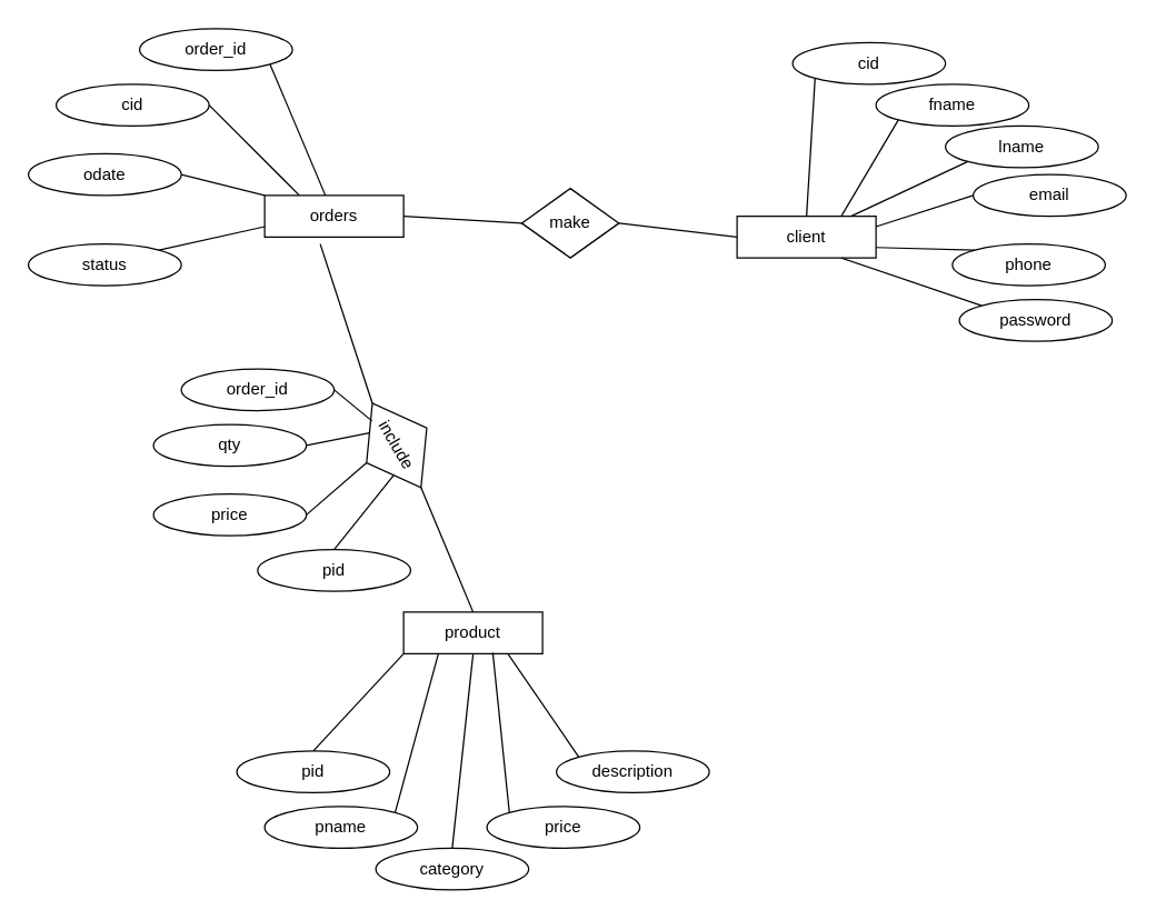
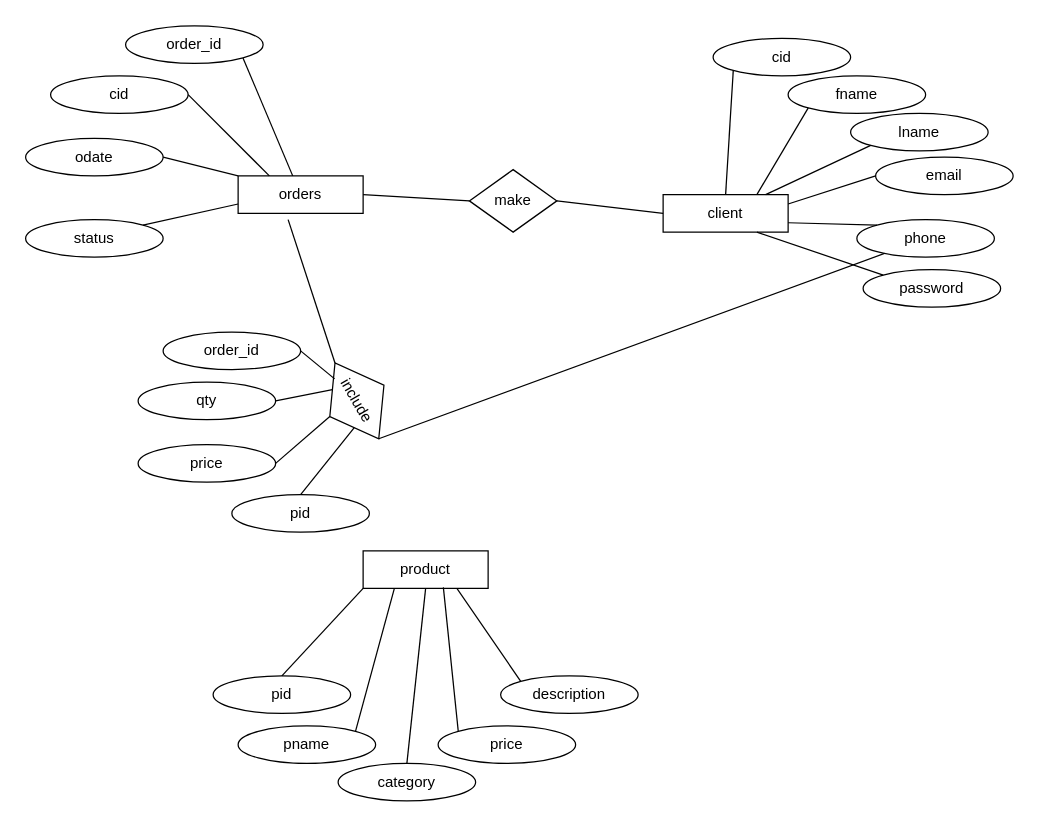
  <mxCell id="0" />
  <mxCell id="1" parent="0" />
  <mxCell id="2" value="client" style="whiteSpace=wrap;html=1;align=center;" parent="1" vertex="1"><mxGeometry x="530" y="155" width="100" height="30" as="geometry" /></mxCell>
  <mxCell id="3" value="product" style="whiteSpace=wrap;html=1;align=center;" parent="1" vertex="1"><mxGeometry x="290" y="440" width="100" height="30" as="geometry" /></mxCell>
  <mxCell id="4" value="orders" style="whiteSpace=wrap;html=1;align=center;" parent="1" vertex="1"><mxGeometry x="190" y="140" width="100" height="30" as="geometry" /></mxCell>
  <mxCell id="5" value="price" style="ellipse;whiteSpace=wrap;html=1;" parent="1" vertex="1"><mxGeometry x="350" y="580" width="110" height="30" as="geometry" /></mxCell>
  <mxCell id="6" value="category" style="ellipse;whiteSpace=wrap;html=1;" parent="1" vertex="1"><mxGeometry x="270" y="610" width="110" height="30" as="geometry" /></mxCell>
  <mxCell id="7" value="pname" style="ellipse;whiteSpace=wrap;html=1;" parent="1" vertex="1"><mxGeometry x="190" y="580" width="110" height="30" as="geometry" /></mxCell>
  <mxCell id="8" value="order_id" style="ellipse;whiteSpace=wrap;html=1;" parent="1" vertex="1"><mxGeometry x="100" y="20" width="110" height="30" as="geometry" /></mxCell>
  <mxCell id="9" value="description" style="ellipse;whiteSpace=wrap;html=1;" parent="1" vertex="1"><mxGeometry x="400" y="540" width="110" height="30" as="geometry" /></mxCell>
  <mxCell id="10" value="pid" style="ellipse;whiteSpace=wrap;html=1;" parent="1" vertex="1"><mxGeometry x="170" y="540" width="110" height="30" as="geometry" /></mxCell>
  <mxCell id="11" value="cid" style="ellipse;whiteSpace=wrap;html=1;" parent="1" vertex="1"><mxGeometry x="40" y="60" width="110" height="30" as="geometry" /></mxCell>
  <mxCell id="12" value="odate" style="ellipse;whiteSpace=wrap;html=1;" parent="1" vertex="1"><mxGeometry x="20" y="110" width="110" height="30" as="geometry" /></mxCell>
  <mxCell id="13" value="status" style="ellipse;whiteSpace=wrap;html=1;" parent="1" vertex="1"><mxGeometry x="20" y="175" width="110" height="30" as="geometry" /></mxCell>
  <mxCell id="14" value="cid" style="ellipse;whiteSpace=wrap;html=1;" parent="1" vertex="1"><mxGeometry x="570" y="30" width="110" height="30" as="geometry" /></mxCell>
  <mxCell id="15" value="fname" style="ellipse;whiteSpace=wrap;html=1;" parent="1" vertex="1"><mxGeometry x="630" y="60" width="110" height="30" as="geometry" /></mxCell>
  <mxCell id="16" value="email" style="ellipse;whiteSpace=wrap;html=1;" parent="1" vertex="1"><mxGeometry x="700" y="125" width="110" height="30" as="geometry" /></mxCell>
  <mxCell id="17" value="phone" style="ellipse;whiteSpace=wrap;html=1;" parent="1" vertex="1"><mxGeometry x="685" y="175" width="110" height="30" as="geometry" /></mxCell>
  <mxCell id="18" value="password" style="ellipse;whiteSpace=wrap;html=1;" parent="1" vertex="1"><mxGeometry x="690" y="215" width="110" height="30" as="geometry" /></mxCell>
  <mxCell id="19" value="" style="endArrow=none;html=1;entryX=1;entryY=1;entryDx=0;entryDy=0;" parent="1" source="4" target="8" edge="1"><mxGeometry width="50" height="50" relative="1" as="geometry"><mxPoint x="440" y="160" as="sourcePoint" /><mxPoint x="490" y="110" as="targetPoint" /></mxGeometry></mxCell>
  <mxCell id="20" value="" style="endArrow=none;html=1;entryX=1;entryY=0.5;entryDx=0;entryDy=0;exitX=0.25;exitY=0;exitDx=0;exitDy=0;" parent="1" source="4" target="11" edge="1"><mxGeometry width="50" height="50" relative="1" as="geometry"><mxPoint x="130" y="180" as="sourcePoint" /><mxPoint x="180" y="130" as="targetPoint" /></mxGeometry></mxCell>
  <mxCell id="21" value="" style="endArrow=none;html=1;entryX=1;entryY=0.5;entryDx=0;entryDy=0;exitX=0;exitY=0;exitDx=0;exitDy=0;" parent="1" source="4" target="12" edge="1"><mxGeometry width="50" height="50" relative="1" as="geometry"><mxPoint x="220" y="250" as="sourcePoint" /><mxPoint x="270" y="200" as="targetPoint" /></mxGeometry></mxCell>
  <mxCell id="22" value="" style="endArrow=none;html=1;exitX=1;exitY=0;exitDx=0;exitDy=0;entryX=0;entryY=0.75;entryDx=0;entryDy=0;" parent="1" source="13" target="4" edge="1"><mxGeometry width="50" height="50" relative="1" as="geometry"><mxPoint x="180" y="160" as="sourcePoint" /><mxPoint x="230" y="110" as="targetPoint" /></mxGeometry></mxCell>
  <mxCell id="23" value="" style="endArrow=none;html=1;entryX=0;entryY=1;entryDx=0;entryDy=0;exitX=0.5;exitY=0;exitDx=0;exitDy=0;" parent="1" source="2" target="14" edge="1"><mxGeometry width="50" height="50" relative="1" as="geometry"><mxPoint x="650" y="175" as="sourcePoint" /><mxPoint x="700" y="125" as="targetPoint" /></mxGeometry></mxCell>
  <mxCell id="24" value="" style="endArrow=none;html=1;entryX=0;entryY=1;entryDx=0;entryDy=0;exitX=0.75;exitY=0;exitDx=0;exitDy=0;" parent="1" source="2" target="15" edge="1"><mxGeometry width="50" height="50" relative="1" as="geometry"><mxPoint x="650" y="175" as="sourcePoint" /><mxPoint x="700" y="125" as="targetPoint" /></mxGeometry></mxCell>
  <mxCell id="25" value="" style="endArrow=none;html=1;entryX=0;entryY=0.5;entryDx=0;entryDy=0;exitX=1;exitY=0.25;exitDx=0;exitDy=0;" parent="1" source="2" target="16" edge="1"><mxGeometry width="50" height="50" relative="1" as="geometry"><mxPoint x="650" y="175" as="sourcePoint" /><mxPoint x="700" y="125" as="targetPoint" /></mxGeometry></mxCell>
  <mxCell id="26" value="" style="endArrow=none;html=1;entryX=0;entryY=0;entryDx=0;entryDy=0;exitX=1;exitY=0.75;exitDx=0;exitDy=0;" parent="1" source="2" target="17" edge="1"><mxGeometry width="50" height="50" relative="1" as="geometry"><mxPoint x="650" y="175" as="sourcePoint" /><mxPoint x="700" y="125" as="targetPoint" /></mxGeometry></mxCell>
  <mxCell id="27" value="" style="endArrow=none;html=1;entryX=0;entryY=0;entryDx=0;entryDy=0;exitX=0.75;exitY=1;exitDx=0;exitDy=0;" parent="1" source="2" target="18" edge="1"><mxGeometry width="50" height="50" relative="1" as="geometry"><mxPoint x="650" y="175" as="sourcePoint" /><mxPoint x="700" y="125" as="targetPoint" /></mxGeometry></mxCell>
  <mxCell id="28" value="" style="endArrow=none;html=1;entryX=0.75;entryY=1;entryDx=0;entryDy=0;exitX=0;exitY=0;exitDx=0;exitDy=0;" parent="1" source="9" target="3" edge="1"><mxGeometry width="50" height="50" relative="1" as="geometry"><mxPoint x="370" y="570" as="sourcePoint" /><mxPoint x="420" y="520" as="targetPoint" /></mxGeometry></mxCell>
  <mxCell id="29" value="" style="endArrow=none;html=1;exitX=0;exitY=0;exitDx=0;exitDy=0;entryX=0.642;entryY=0.972;entryDx=0;entryDy=0;entryPerimeter=0;" parent="1" source="5" target="3" edge="1"><mxGeometry width="50" height="50" relative="1" as="geometry"><mxPoint x="370" y="570" as="sourcePoint" /><mxPoint x="420" y="520" as="targetPoint" /></mxGeometry></mxCell>
  <mxCell id="30" value="" style="endArrow=none;html=1;entryX=0.5;entryY=1;entryDx=0;entryDy=0;exitX=0.5;exitY=0;exitDx=0;exitDy=0;" parent="1" source="6" target="3" edge="1"><mxGeometry width="50" height="50" relative="1" as="geometry"><mxPoint x="370" y="570" as="sourcePoint" /><mxPoint x="420" y="520" as="targetPoint" /></mxGeometry></mxCell>
  <mxCell id="31" value="" style="endArrow=none;html=1;entryX=0.25;entryY=1;entryDx=0;entryDy=0;exitX=1;exitY=0;exitDx=0;exitDy=0;" parent="1" source="7" target="3" edge="1"><mxGeometry width="50" height="50" relative="1" as="geometry"><mxPoint x="370" y="570" as="sourcePoint" /><mxPoint x="420" y="520" as="targetPoint" /></mxGeometry></mxCell>
  <mxCell id="32" value="" style="endArrow=none;html=1;entryX=0;entryY=1;entryDx=0;entryDy=0;exitX=0.5;exitY=0;exitDx=0;exitDy=0;" parent="1" source="10" target="3" edge="1"><mxGeometry width="50" height="50" relative="1" as="geometry"><mxPoint x="240" y="525" as="sourcePoint" /><mxPoint x="290" y="475" as="targetPoint" /></mxGeometry></mxCell>
  <mxCell id="33" value="make" style="rhombus;whiteSpace=wrap;html=1;" parent="1" vertex="1"><mxGeometry x="375" y="135" width="70" height="50" as="geometry" /></mxCell>
  <mxCell id="34" value="" style="endArrow=none;html=1;entryX=0;entryY=0.5;entryDx=0;entryDy=0;exitX=1;exitY=0.5;exitDx=0;exitDy=0;" parent="1" source="4" target="33" edge="1"><mxGeometry width="50" height="50" relative="1" as="geometry"><mxPoint x="170" y="175" as="sourcePoint" /><mxPoint x="220" y="125" as="targetPoint" /></mxGeometry></mxCell>
  <mxCell id="35" value="" style="endArrow=none;html=1;entryX=0;entryY=0.5;entryDx=0;entryDy=0;exitX=1;exitY=0.5;exitDx=0;exitDy=0;" parent="1" source="33" target="2" edge="1"><mxGeometry width="50" height="50" relative="1" as="geometry"><mxPoint x="430" y="175" as="sourcePoint" /><mxPoint x="480" y="125" as="targetPoint" /></mxGeometry></mxCell>
  <mxCell id="36" value="lname" style="ellipse;whiteSpace=wrap;html=1;" parent="1" vertex="1"><mxGeometry x="680" y="90" width="110" height="30" as="geometry" /></mxCell>
  <mxCell id="37" value="" style="endArrow=none;html=1;entryX=0;entryY=1;entryDx=0;entryDy=0;" parent="1" source="2" target="36" edge="1"><mxGeometry width="50" height="50" relative="1" as="geometry"><mxPoint x="450" y="335" as="sourcePoint" /><mxPoint x="500" y="285" as="targetPoint" /></mxGeometry></mxCell>
  <mxCell id="38" value="include" style="rhombus;whiteSpace=wrap;html=1;rotation=60;" parent="1" vertex="1"><mxGeometry x="250" y="295" width="70" height="50" as="geometry" /></mxCell>
  <mxCell id="39" value="" style="endArrow=none;html=1;exitX=0.4;exitY=1.167;exitDx=0;exitDy=0;exitPerimeter=0;entryX=0;entryY=0.5;entryDx=0;entryDy=0;" parent="1" source="4" target="38" edge="1"><mxGeometry width="50" height="50" relative="1" as="geometry"><mxPoint x="430" y="395" as="sourcePoint" /><mxPoint x="480" y="345" as="targetPoint" /></mxGeometry></mxCell>
- <mxCell id="40" value="" style="endArrow=none;html=1;exitX=1;exitY=0.5;exitDx=0;exitDy=0;entryX=0.5;entryY=0;entryDx=0;entryDy=0;" parent="1" source="38" target="3" edge="1"><mxGeometry width="50" height="50" relative="1" as="geometry"><mxPoint x="430" y="395" as="sourcePoint" /><mxPoint x="480" y="345" as="targetPoint" /></mxGeometry></mxCell>
+ <mxCell id="40" value="" style="endArrow=none;html=1;exitX=1;exitY=0.5;exitDx=0;exitDy=0;" parent="1" source="38" target="17" edge="1"><mxGeometry width="50" height="50" relative="1" as="geometry"><mxPoint x="430" y="395" as="sourcePoint" /><mxPoint x="480" y="345" as="targetPoint" /></mxGeometry></mxCell>
  <mxCell id="41" value="price" style="ellipse;whiteSpace=wrap;html=1;" parent="1" vertex="1"><mxGeometry x="110" y="355" width="110" height="30" as="geometry" /></mxCell>
  <mxCell id="42" value="qty" style="ellipse;whiteSpace=wrap;html=1;" parent="1" vertex="1"><mxGeometry x="110" y="305" width="110" height="30" as="geometry" /></mxCell>
  <mxCell id="43" value="" style="endArrow=none;html=1;exitX=1;exitY=0.5;exitDx=0;exitDy=0;entryX=0;entryY=1;entryDx=0;entryDy=0;" parent="1" source="42" target="38" edge="1"><mxGeometry width="50" height="50" relative="1" as="geometry"><mxPoint x="430" y="395" as="sourcePoint" /><mxPoint x="480" y="345" as="targetPoint" /></mxGeometry></mxCell>
  <mxCell id="44" value="" style="endArrow=none;html=1;exitX=1;exitY=0.5;exitDx=0;exitDy=0;entryX=0.5;entryY=1;entryDx=0;entryDy=0;" parent="1" source="41" target="38" edge="1"><mxGeometry width="50" height="50" relative="1" as="geometry"><mxPoint x="430" y="395" as="sourcePoint" /><mxPoint x="480" y="345" as="targetPoint" /></mxGeometry></mxCell>
  <mxCell id="45" value="order_id" style="ellipse;whiteSpace=wrap;html=1;" vertex="1" parent="1"><mxGeometry x="130" y="265" width="110" height="30" as="geometry" /></mxCell>
  <mxCell id="46" value="pid" style="ellipse;whiteSpace=wrap;html=1;" vertex="1" parent="1"><mxGeometry x="185" y="395" width="110" height="30" as="geometry" /></mxCell>
  <mxCell id="47" value="" style="endArrow=none;html=1;exitX=0.5;exitY=0;exitDx=0;exitDy=0;entryX=1;entryY=1;entryDx=0;entryDy=0;" edge="1" parent="1" source="46" target="38"><mxGeometry width="50" height="50" relative="1" as="geometry"><mxPoint x="370" y="355" as="sourcePoint" /><mxPoint x="420" y="305" as="targetPoint" /></mxGeometry></mxCell>
  <mxCell id="48" value="" style="endArrow=none;html=1;exitX=1;exitY=0.5;exitDx=0;exitDy=0;entryX=0.155;entryY=0.632;entryDx=0;entryDy=0;entryPerimeter=0;" edge="1" parent="1" source="45" target="38"><mxGeometry width="50" height="50" relative="1" as="geometry"><mxPoint x="450" y="345" as="sourcePoint" /><mxPoint x="500" y="295" as="targetPoint" /></mxGeometry></mxCell>
